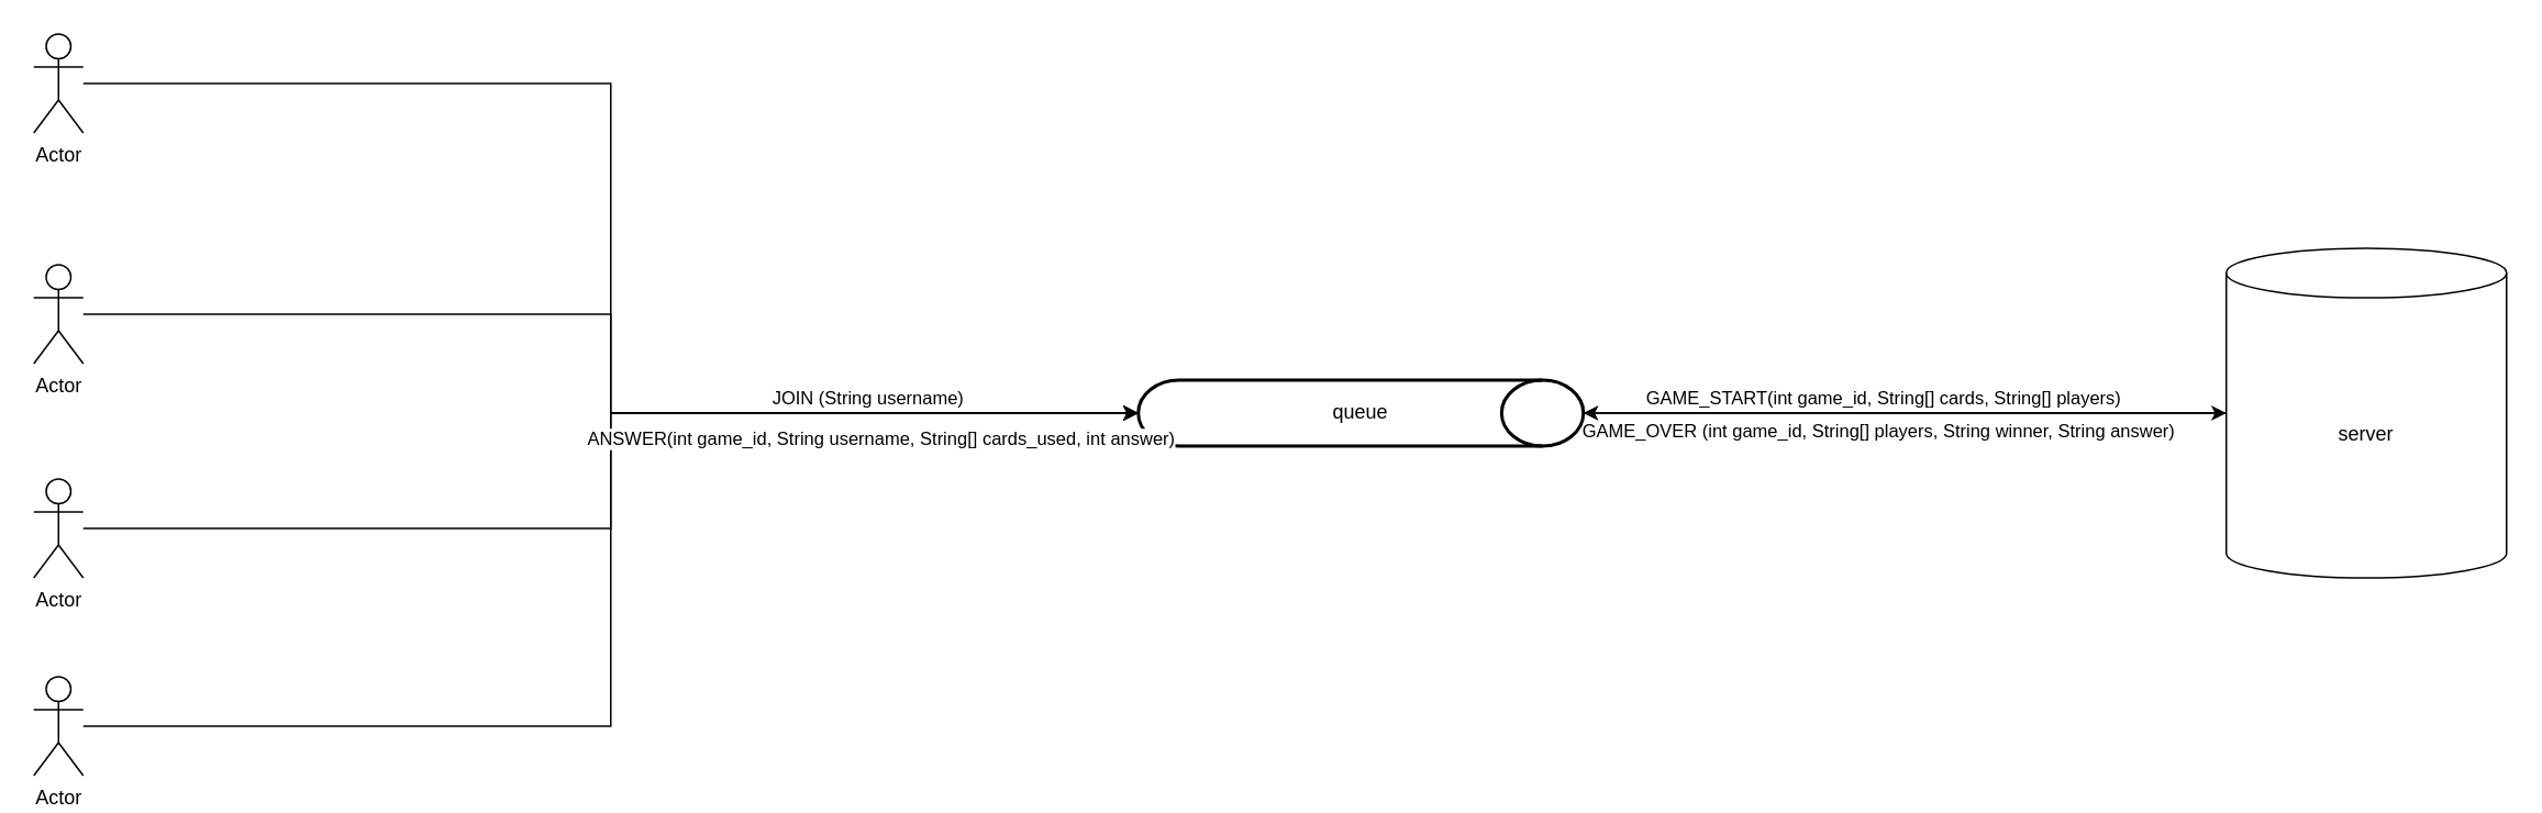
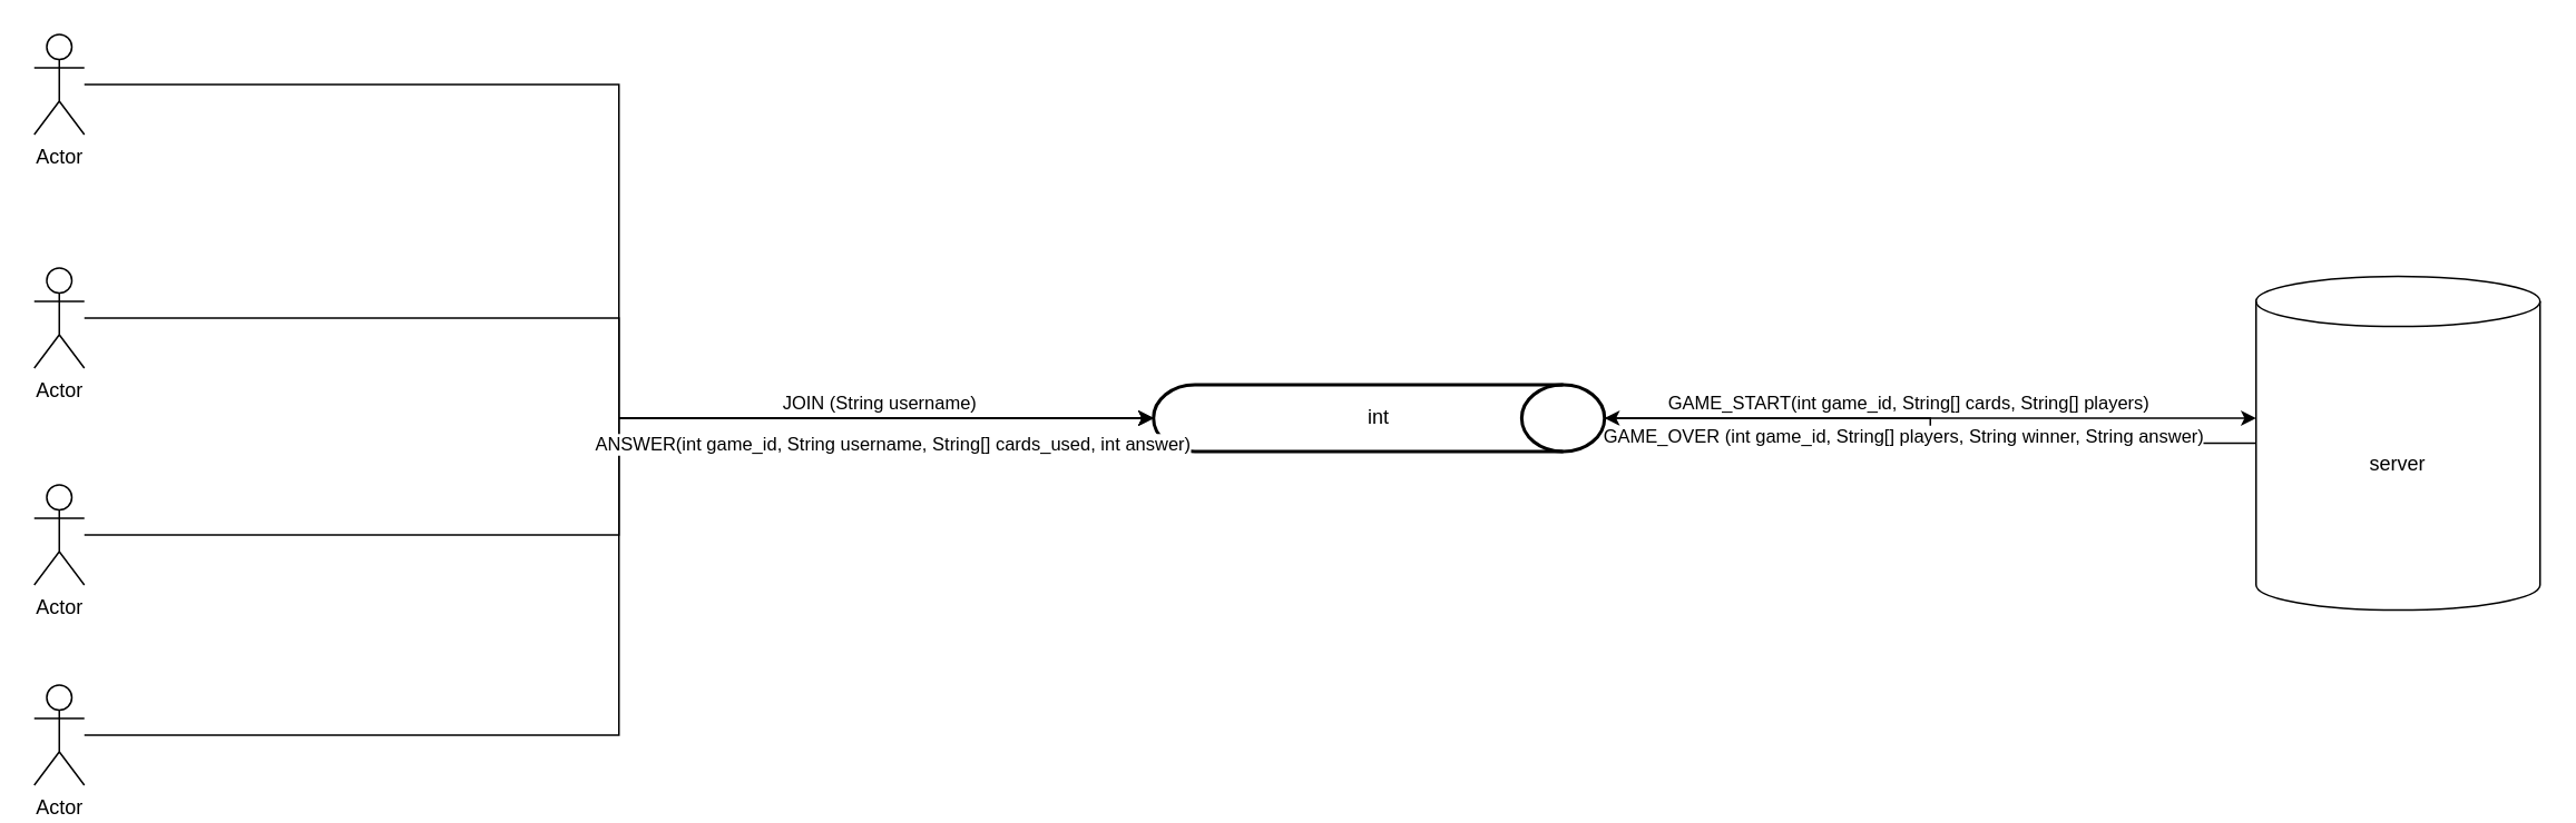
  <mxCell id="0" />
  <mxCell id="1" parent="0" />
  <mxCell id="2" value="Actor" style="shape=umlActor;verticalLabelPosition=bottom;verticalAlign=top;html=1;outlineConnect=0;" vertex="1" parent="1"><mxGeometry x="20" y="20" width="30" height="60" as="geometry" /></mxCell>
  <mxCell id="3" value="Actor" style="shape=umlActor;verticalLabelPosition=bottom;verticalAlign=top;html=1;outlineConnect=0;" vertex="1" parent="1"><mxGeometry x="20" y="160" width="30" height="60" as="geometry" /></mxCell>
  <mxCell id="4" value="Actor" style="shape=umlActor;verticalLabelPosition=bottom;verticalAlign=top;html=1;outlineConnect=0;" vertex="1" parent="1"><mxGeometry x="20" y="290" width="30" height="60" as="geometry" /></mxCell>
  <mxCell id="5" value="Actor" style="shape=umlActor;verticalLabelPosition=bottom;verticalAlign=top;html=1;outlineConnect=0;" vertex="1" parent="1"><mxGeometry x="20" y="410" width="30" height="60" as="geometry" /></mxCell>
  <mxCell id="6" style="edgeStyle=orthogonalEdgeStyle;rounded=0;orthogonalLoop=1;jettySize=auto;html=1;" edge="1" parent="1" source="7" target="11"><mxGeometry relative="1" as="geometry" /></mxCell>
- <mxCell id="7" value="server" style="shape=cylinder3;whiteSpace=wrap;html=1;boundedLbl=1;backgroundOutline=1;size=15;" vertex="1" parent="1"><mxGeometry x="1350" y="150" width="170" height="200" as="geometry" /></mxCell>
+ <mxCell id="7" value="server" style="shape=cylinder3;whiteSpace=wrap;html=1;boundedLbl=1;backgroundOutline=1;size=15;" vertex="1" parent="1"><mxGeometry x="1350" y="165" width="170" height="200" as="geometry" /></mxCell>
  <mxCell id="8" style="edgeStyle=orthogonalEdgeStyle;rounded=0;orthogonalLoop=1;jettySize=auto;html=1;" edge="1" parent="1" source="11" target="7"><mxGeometry relative="1" as="geometry"><Array as="points"><mxPoint x="810" y="250" /><mxPoint x="810" y="250" /></Array></mxGeometry></mxCell>
  <mxCell id="9" value="GAME_START(int game_id, String[] cards, String[] players)" style="edgeLabel;html=1;align=center;verticalAlign=middle;resizable=0;points=[];" vertex="1" connectable="0" parent="8"><mxGeometry x="-0.124" y="-1" relative="1" as="geometry"><mxPoint x="10" y="-11" as="offset" /></mxGeometry></mxCell>
  <mxCell id="10" value="GAME_OVER (int game_id, String[] players, String winner, String answer)" style="edgeLabel;html=1;align=center;verticalAlign=middle;resizable=0;points=[];" vertex="1" connectable="0" parent="8"><mxGeometry x="-0.155" y="1" relative="1" as="geometry"><mxPoint x="13" y="11" as="offset" /></mxGeometry></mxCell>
- <mxCell id="11" value="queue" style="strokeWidth=2;html=1;shape=mxgraph.flowchart.direct_data;whiteSpace=wrap;" vertex="1" parent="1"><mxGeometry x="690" y="230" width="270" height="40" as="geometry" /></mxCell>
+ <mxCell id="11" value="int" style="strokeWidth=2;html=1;shape=mxgraph.flowchart.direct_data;whiteSpace=wrap;" vertex="1" parent="1"><mxGeometry x="690" y="230" width="270" height="40" as="geometry" /></mxCell>
  <mxCell id="12" style="edgeStyle=orthogonalEdgeStyle;rounded=0;orthogonalLoop=1;jettySize=auto;html=1;entryX=0;entryY=0.5;entryDx=0;entryDy=0;entryPerimeter=0;" edge="1" parent="1" source="2" target="11"><mxGeometry relative="1" as="geometry" /></mxCell>
  <mxCell id="13" value="JOIN (String username)" style="edgeLabel;html=1;align=center;verticalAlign=middle;resizable=0;points=[];" vertex="1" connectable="0" parent="12"><mxGeometry x="-0.084" y="4" relative="1" as="geometry"><mxPoint x="151" y="125" as="offset" /></mxGeometry></mxCell>
  <mxCell id="14" style="edgeStyle=orthogonalEdgeStyle;rounded=0;orthogonalLoop=1;jettySize=auto;html=1;entryX=0;entryY=0.5;entryDx=0;entryDy=0;entryPerimeter=0;" edge="1" parent="1" source="4" target="11"><mxGeometry relative="1" as="geometry" /></mxCell>
  <mxCell id="15" style="edgeStyle=orthogonalEdgeStyle;rounded=0;orthogonalLoop=1;jettySize=auto;html=1;entryX=0;entryY=0.5;entryDx=0;entryDy=0;entryPerimeter=0;" edge="1" parent="1" source="5" target="11"><mxGeometry relative="1" as="geometry" /></mxCell>
  <mxCell id="16" style="edgeStyle=orthogonalEdgeStyle;rounded=0;orthogonalLoop=1;jettySize=auto;html=1;entryX=0;entryY=0.5;entryDx=0;entryDy=0;entryPerimeter=0;" edge="1" parent="1" source="3" target="11"><mxGeometry relative="1" as="geometry" /></mxCell>
  <mxCell id="17" value="ANSWER(int game_id, String username, String[] cards_used, int answer)" style="edgeLabel;html=1;align=center;verticalAlign=middle;resizable=0;points=[];" vertex="1" connectable="0" parent="16"><mxGeometry x="0.486" y="-4" relative="1" as="geometry"><mxPoint x="23" y="11" as="offset" /></mxGeometry></mxCell>
